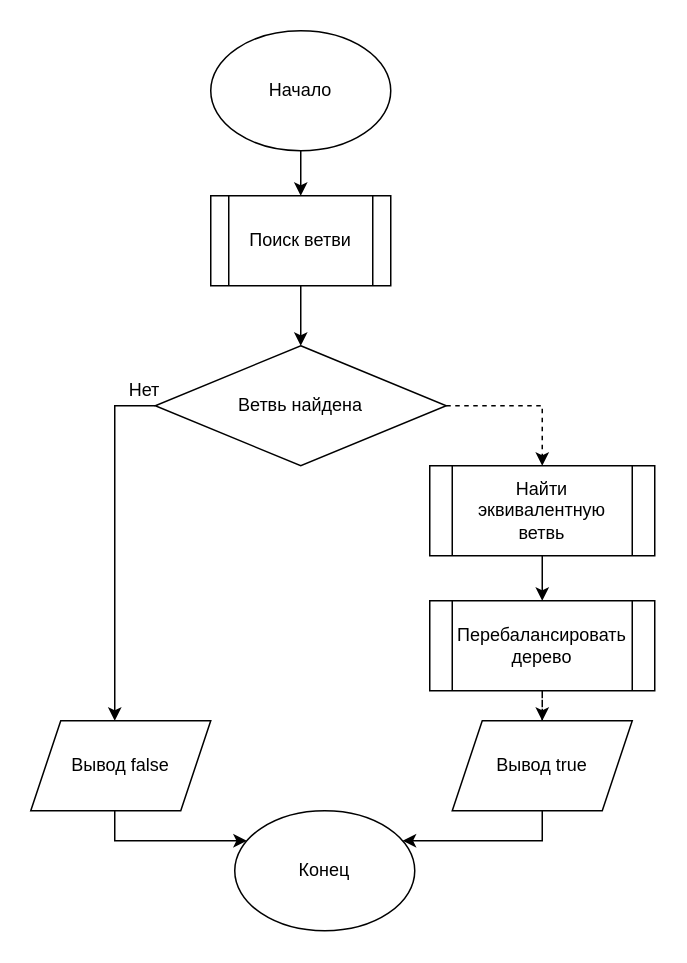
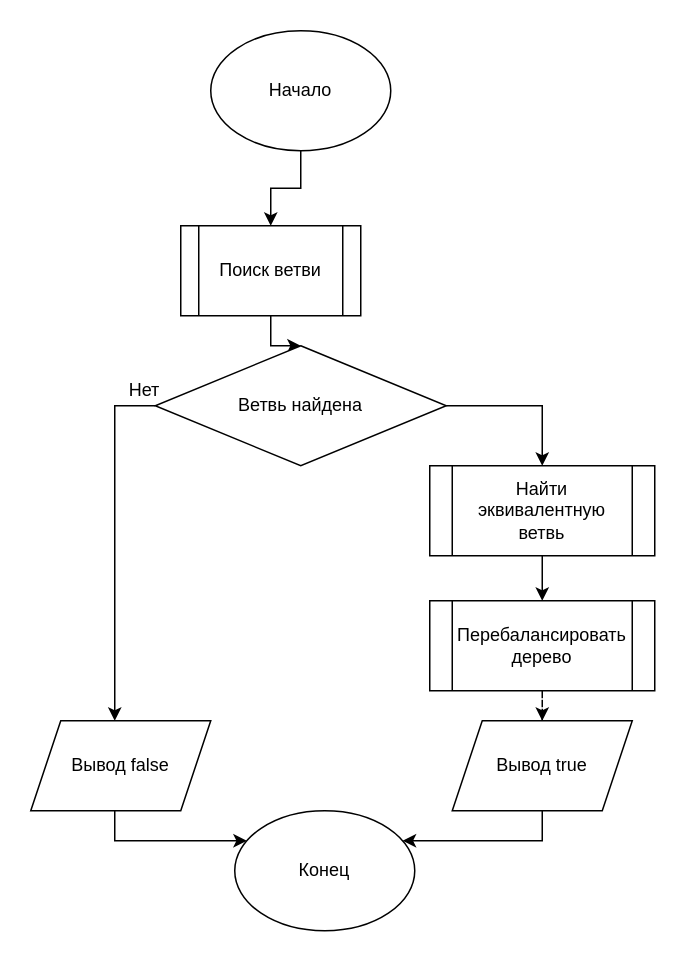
  <mxCell id="0" />
  <mxCell id="1" parent="0" />
  <mxCell id="2" style="edgeStyle=orthogonalEdgeStyle;rounded=0;orthogonalLoop=1;jettySize=auto;html=1;" parent="1" source="3" target="6" edge="1"><mxGeometry relative="1" as="geometry" /></mxCell>
  <mxCell id="3" value="Начало" style="ellipse;whiteSpace=wrap;html=1;" parent="1" vertex="1"><mxGeometry x="140" y="20" width="120" height="80" as="geometry" /></mxCell>
  <mxCell id="4" value="Конец" style="ellipse;whiteSpace=wrap;html=1;" parent="1" vertex="1"><mxGeometry x="156" y="540" width="120" height="80" as="geometry" /></mxCell>
  <mxCell id="5" style="edgeStyle=orthogonalEdgeStyle;rounded=0;orthogonalLoop=1;jettySize=auto;html=1;" parent="1" source="6" target="9" edge="1"><mxGeometry relative="1" as="geometry" /></mxCell>
- <mxCell id="6" value="Поиск ветви" style="shape=process;whiteSpace=wrap;html=1;backgroundOutline=1;" parent="1" vertex="1"><mxGeometry x="140" y="130" width="120" height="60" as="geometry" /></mxCell>
- <mxCell id="7" style="edgeStyle=orthogonalEdgeStyle;rounded=0;orthogonalLoop=1;jettySize=auto;html=1;entryX=0.5;entryY=0;entryDx=0;entryDy=0;dashed=1;" parent="1" source="9" target="11" edge="1"><mxGeometry relative="1" as="geometry"><Array as="points"><mxPoint x="361" y="270" /></Array></mxGeometry></mxCell>
+ <mxCell id="6" value="Поиск ветви" style="shape=process;whiteSpace=wrap;html=1;backgroundOutline=1;" parent="1" vertex="1"><mxGeometry x="120" y="150" width="120" height="60" as="geometry" /></mxCell>
+ <mxCell id="7" style="edgeStyle=orthogonalEdgeStyle;rounded=0;orthogonalLoop=1;jettySize=auto;html=1;entryX=0.5;entryY=0;entryDx=0;entryDy=0;" parent="1" source="9" target="11" edge="1"><mxGeometry relative="1" as="geometry"><Array as="points"><mxPoint x="361" y="270" /></Array></mxGeometry></mxCell>
  <mxCell id="8" style="edgeStyle=orthogonalEdgeStyle;rounded=0;orthogonalLoop=1;jettySize=auto;html=1;" edge="1" parent="1" source="9" target="17"><mxGeometry relative="1" as="geometry"><Array as="points"><mxPoint x="76" y="270" /></Array></mxGeometry></mxCell>
  <mxCell id="9" value="Ветвь найдена" style="rhombus;whiteSpace=wrap;html=1;" parent="1" vertex="1"><mxGeometry x="103" y="230" width="194" height="80" as="geometry" /></mxCell>
  <mxCell id="10" style="edgeStyle=orthogonalEdgeStyle;rounded=0;orthogonalLoop=1;jettySize=auto;html=1;" parent="1" source="11" target="13" edge="1"><mxGeometry relative="1" as="geometry" /></mxCell>
  <mxCell id="11" value="Найти эквивалентную ветвь" style="shape=process;whiteSpace=wrap;html=1;backgroundOutline=1;" parent="1" vertex="1"><mxGeometry x="286" y="310" width="150" height="60" as="geometry" /></mxCell>
  <mxCell id="12" style="edgeStyle=orthogonalEdgeStyle;rounded=0;orthogonalLoop=1;jettySize=auto;html=1;dashed=1;" edge="1" parent="1" source="13" target="15"><mxGeometry relative="1" as="geometry" /></mxCell>
  <mxCell id="13" value="Перебалансировать дерево" style="shape=process;whiteSpace=wrap;html=1;backgroundOutline=1;" parent="1" vertex="1"><mxGeometry x="286" y="400" width="150" height="60" as="geometry" /></mxCell>
  <mxCell id="14" style="edgeStyle=orthogonalEdgeStyle;rounded=0;orthogonalLoop=1;jettySize=auto;html=1;" edge="1" parent="1" source="15" target="4"><mxGeometry relative="1" as="geometry"><Array as="points"><mxPoint x="361" y="560" /><mxPoint x="236" y="560" /></Array></mxGeometry></mxCell>
  <mxCell id="15" value="Вывод true" style="shape=parallelogram;perimeter=parallelogramPerimeter;whiteSpace=wrap;html=1;fixedSize=1;" vertex="1" parent="1"><mxGeometry x="301" y="480" width="120" height="60" as="geometry" /></mxCell>
  <mxCell id="16" style="edgeStyle=orthogonalEdgeStyle;rounded=0;orthogonalLoop=1;jettySize=auto;html=1;" edge="1" parent="1" source="17" target="4"><mxGeometry relative="1" as="geometry"><Array as="points"><mxPoint x="76" y="560" /><mxPoint x="196" y="560" /></Array></mxGeometry></mxCell>
  <mxCell id="17" value="Вывод false" style="shape=parallelogram;perimeter=parallelogramPerimeter;whiteSpace=wrap;html=1;fixedSize=1;" vertex="1" parent="1"><mxGeometry x="20" y="480" width="120" height="60" as="geometry" /></mxCell>
  <mxCell id="18" value="Нет" style="text;html=1;strokeColor=none;fillColor=none;align=center;verticalAlign=middle;whiteSpace=wrap;rounded=0;" vertex="1" parent="1"><mxGeometry x="76" y="250" width="40" height="20" as="geometry" /></mxCell>
